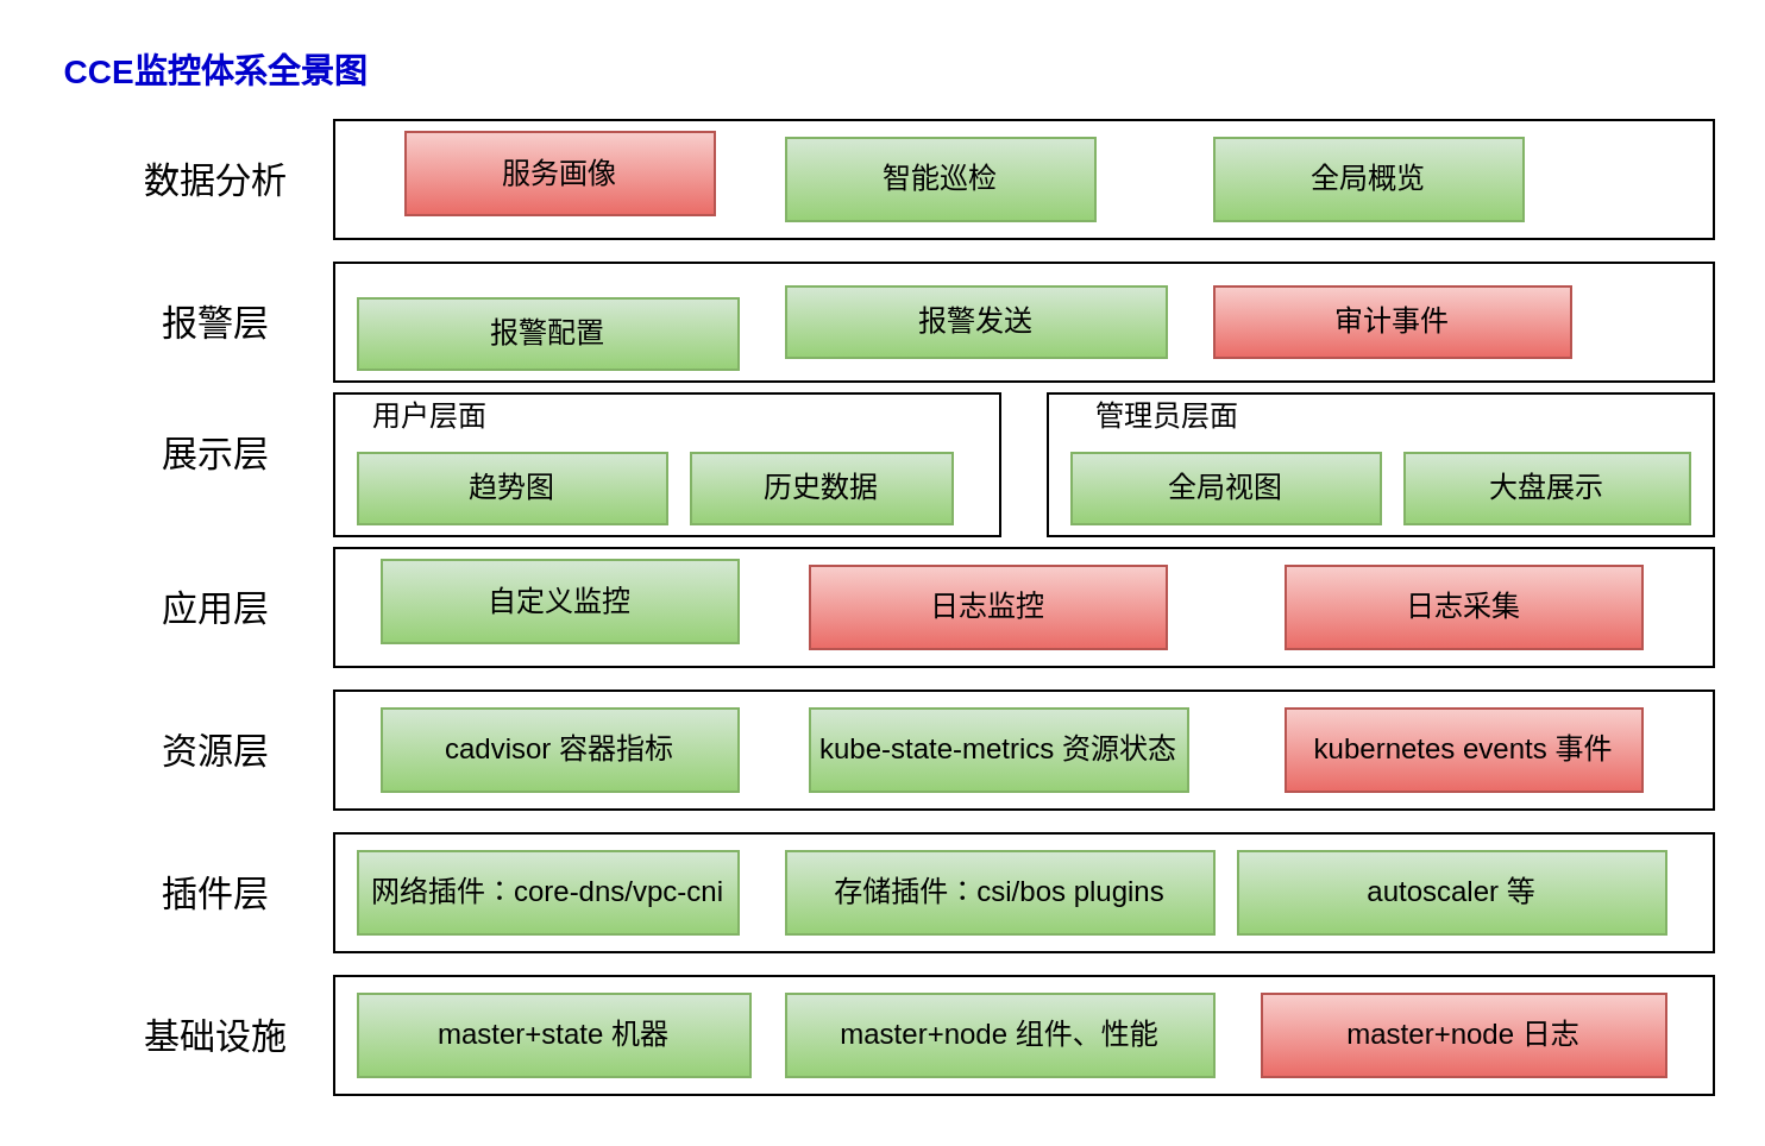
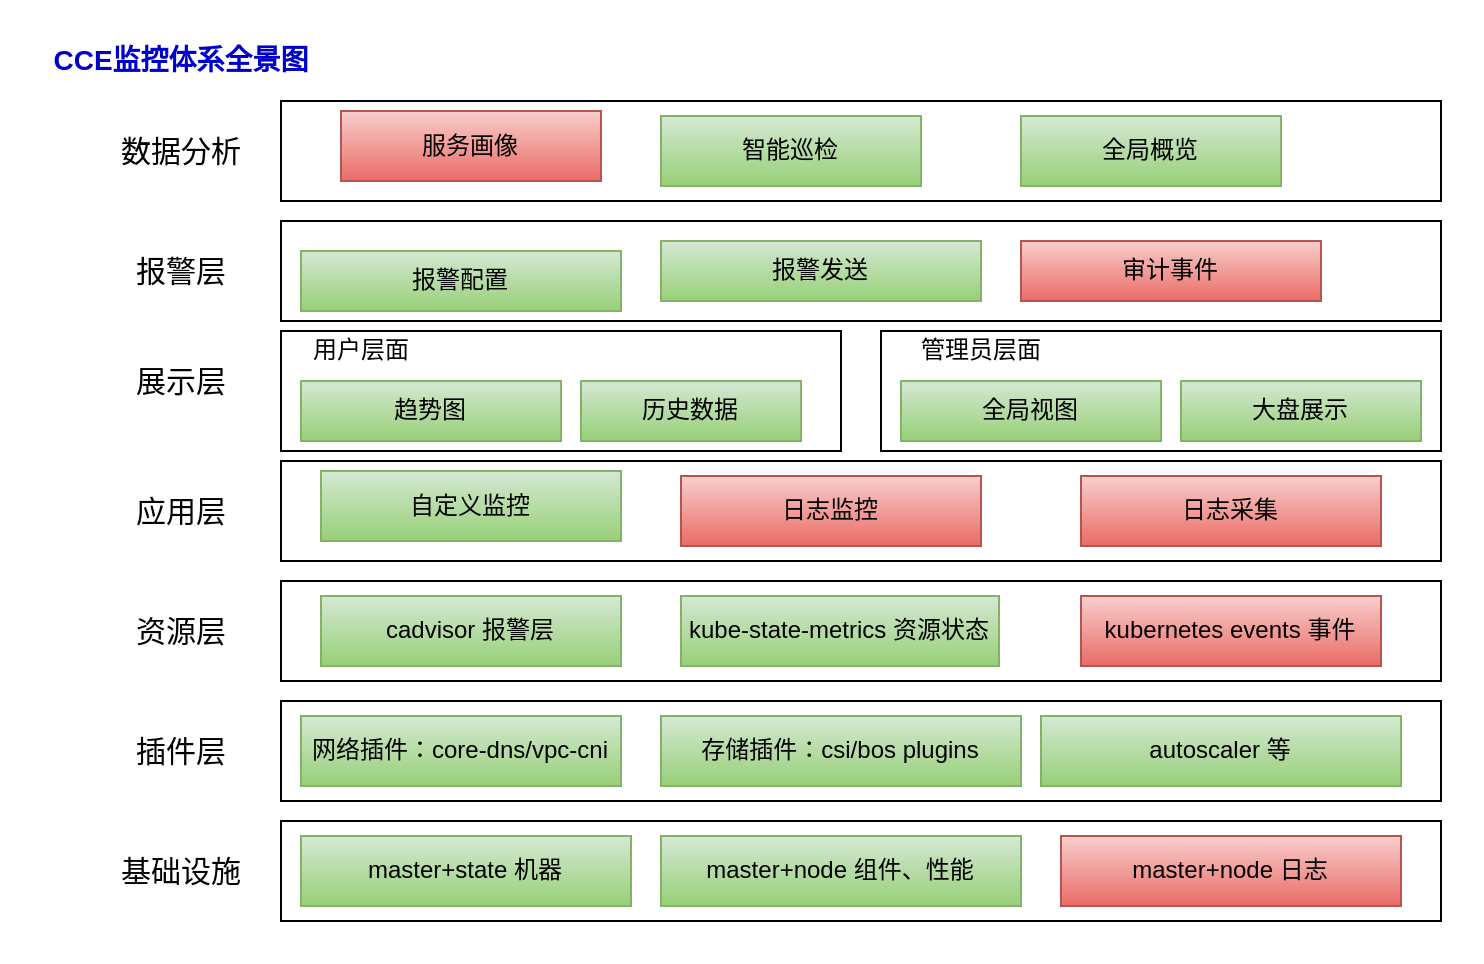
  <mxCell id="0" />
  <mxCell id="1" parent="0" />
  <mxCell id="2" value="" style="rounded=0;whiteSpace=wrap;html=1;" vertex="1" parent="1"><mxGeometry x="140" y="110" width="580" height="50" as="geometry" /></mxCell>
  <mxCell id="3" value="" style="rounded=0;whiteSpace=wrap;html=1;" vertex="1" parent="1"><mxGeometry x="140" y="165" width="280" height="60" as="geometry" /></mxCell>
  <mxCell id="4" value="" style="rounded=0;whiteSpace=wrap;html=1;" vertex="1" parent="1"><mxGeometry x="140" y="290" width="580" height="50" as="geometry" /></mxCell>
  <mxCell id="5" value="" style="rounded=0;whiteSpace=wrap;html=1;" vertex="1" parent="1"><mxGeometry x="140" y="350" width="580" height="50" as="geometry" /></mxCell>
  <mxCell id="6" value="" style="rounded=0;whiteSpace=wrap;html=1;" vertex="1" parent="1"><mxGeometry x="140" y="410" width="580" height="50" as="geometry" /></mxCell>
  <mxCell id="7" value="" style="rounded=0;whiteSpace=wrap;html=1;" vertex="1" parent="1"><mxGeometry x="140" y="230" width="580" height="50" as="geometry" /></mxCell>
  <mxCell id="8" value="" style="rounded=0;whiteSpace=wrap;html=1;" vertex="1" parent="1"><mxGeometry x="140" y="50" width="580" height="50" as="geometry" /></mxCell>
  <mxCell id="9" value="服务画像" style="rounded=0;whiteSpace=wrap;html=1;fillColor=#f8cecc;strokeColor=#b85450;gradientColor=#ea6b66;" vertex="1" parent="1"><mxGeometry x="170" y="55" width="130" height="35" as="geometry" /></mxCell>
  <mxCell id="10" value="智能巡检" style="rounded=0;whiteSpace=wrap;html=1;gradientColor=#97d077;fillColor=#d5e8d4;strokeColor=#82b366;" vertex="1" parent="1"><mxGeometry x="330" y="57.5" width="130" height="35" as="geometry" /></mxCell>
  <mxCell id="11" value="报警配置" style="rounded=0;whiteSpace=wrap;html=1;gradientColor=#97d077;fillColor=#d5e8d4;strokeColor=#82b366;" vertex="1" parent="1"><mxGeometry x="150" y="125" width="160" height="30" as="geometry" /></mxCell>
  <mxCell id="12" value="报警发送" style="rounded=0;whiteSpace=wrap;html=1;gradientColor=#97d077;fillColor=#d5e8d4;strokeColor=#82b366;" vertex="1" parent="1"><mxGeometry x="330" y="120" width="160" height="30" as="geometry" /></mxCell>
  <mxCell id="13" value="审计事件" style="rounded=0;whiteSpace=wrap;html=1;gradientColor=#ea6b66;fillColor=#f8cecc;strokeColor=#b85450;" vertex="1" parent="1"><mxGeometry x="510" y="120" width="150" height="30" as="geometry" /></mxCell>
  <mxCell id="14" value="" style="rounded=0;whiteSpace=wrap;html=1;" vertex="1" parent="1"><mxGeometry x="440" y="165" width="280" height="60" as="geometry" /></mxCell>
  <mxCell id="15" value="趋势图" style="rounded=0;whiteSpace=wrap;html=1;gradientColor=#97d077;fillColor=#d5e8d4;strokeColor=#82b366;" vertex="1" parent="1"><mxGeometry x="150" y="190" width="130" height="30" as="geometry" /></mxCell>
  <mxCell id="16" value="历史数据" style="rounded=0;whiteSpace=wrap;html=1;gradientColor=#97d077;fillColor=#d5e8d4;strokeColor=#82b366;" vertex="1" parent="1"><mxGeometry x="290" y="190" width="110" height="30" as="geometry" /></mxCell>
  <mxCell id="17" value="全局视图" style="rounded=0;whiteSpace=wrap;html=1;gradientColor=#97d077;fillColor=#d5e8d4;strokeColor=#82b366;" vertex="1" parent="1"><mxGeometry x="450" y="190" width="130" height="30" as="geometry" /></mxCell>
  <mxCell id="18" value="大盘展示" style="rounded=0;whiteSpace=wrap;html=1;gradientColor=#97d077;fillColor=#d5e8d4;strokeColor=#82b366;" vertex="1" parent="1"><mxGeometry x="590" y="190" width="120" height="30" as="geometry" /></mxCell>
  <mxCell id="19" value="用户层面" style="text;html=1;align=center;verticalAlign=middle;resizable=0;points=[];autosize=1;" vertex="1" parent="1"><mxGeometry x="150" y="165" width="60" height="20" as="geometry" /></mxCell>
  <mxCell id="20" value="管理员层面" style="text;html=1;align=center;verticalAlign=middle;resizable=0;points=[];autosize=1;" vertex="1" parent="1"><mxGeometry x="450" y="165" width="80" height="20" as="geometry" /></mxCell>
  <mxCell id="21" value="自定义监控" style="rounded=0;whiteSpace=wrap;html=1;gradientColor=#97d077;fillColor=#d5e8d4;strokeColor=#82b366;" vertex="1" parent="1"><mxGeometry x="160" y="235" width="150" height="35" as="geometry" /></mxCell>
  <mxCell id="22" value="日志采集" style="rounded=0;whiteSpace=wrap;html=1;gradientColor=#ea6b66;fillColor=#f8cecc;strokeColor=#b85450;" vertex="1" parent="1"><mxGeometry x="540" y="237.5" width="150" height="35" as="geometry" /></mxCell>
  <mxCell id="23" value="日志监控" style="rounded=0;whiteSpace=wrap;html=1;gradientColor=#ea6b66;fillColor=#f8cecc;strokeColor=#b85450;" vertex="1" parent="1"><mxGeometry x="340" y="237.5" width="150" height="35" as="geometry" /></mxCell>
- <mxCell id="24" value="cadvisor 容器指标" style="rounded=0;whiteSpace=wrap;html=1;gradientColor=#97d077;fillColor=#d5e8d4;strokeColor=#82b366;" vertex="1" parent="1"><mxGeometry x="160" y="297.5" width="150" height="35" as="geometry" /></mxCell>
+ <mxCell id="24" value="cadvisor 报警层" style="rounded=0;whiteSpace=wrap;html=1;gradientColor=#97d077;fillColor=#d5e8d4;strokeColor=#82b366;" vertex="1" parent="1"><mxGeometry x="160" y="297.5" width="150" height="35" as="geometry" /></mxCell>
  <mxCell id="25" value="kubernetes events 事件" style="rounded=0;whiteSpace=wrap;html=1;gradientColor=#ea6b66;fillColor=#f8cecc;strokeColor=#b85450;" vertex="1" parent="1"><mxGeometry x="540" y="297.5" width="150" height="35" as="geometry" /></mxCell>
  <mxCell id="26" value="kube-state-metrics 资源状态" style="rounded=0;whiteSpace=wrap;html=1;gradientColor=#97d077;fillColor=#d5e8d4;strokeColor=#82b366;" vertex="1" parent="1"><mxGeometry x="340" y="297.5" width="159" height="35" as="geometry" /></mxCell>
  <mxCell id="27" value="网络插件：core-dns/vpc-cni" style="rounded=0;whiteSpace=wrap;html=1;gradientColor=#97d077;fillColor=#d5e8d4;strokeColor=#82b366;" vertex="1" parent="1"><mxGeometry x="150" y="357.5" width="160" height="35" as="geometry" /></mxCell>
  <mxCell id="28" value="存储插件：csi/bos plugins" style="rounded=0;whiteSpace=wrap;html=1;gradientColor=#97d077;fillColor=#d5e8d4;strokeColor=#82b366;" vertex="1" parent="1"><mxGeometry x="330" y="357.5" width="180" height="35" as="geometry" /></mxCell>
  <mxCell id="29" value="autoscaler 等" style="rounded=0;whiteSpace=wrap;html=1;gradientColor=#97d077;fillColor=#d5e8d4;strokeColor=#82b366;" vertex="1" parent="1"><mxGeometry x="520" y="357.5" width="180" height="35" as="geometry" /></mxCell>
  <mxCell id="30" value="master+state 机器" style="rounded=0;whiteSpace=wrap;html=1;gradientColor=#97d077;fillColor=#d5e8d4;strokeColor=#82b366;" vertex="1" parent="1"><mxGeometry x="150" y="417.5" width="165" height="35" as="geometry" /></mxCell>
  <mxCell id="31" value="master+node 组件、性能" style="rounded=0;whiteSpace=wrap;html=1;gradientColor=#97d077;fillColor=#d5e8d4;strokeColor=#82b366;" vertex="1" parent="1"><mxGeometry x="330" y="417.5" width="180" height="35" as="geometry" /></mxCell>
  <mxCell id="32" value="master+node 日志" style="rounded=0;whiteSpace=wrap;html=1;gradientColor=#ea6b66;fillColor=#f8cecc;strokeColor=#b85450;" vertex="1" parent="1"><mxGeometry x="530" y="417.5" width="170" height="35" as="geometry" /></mxCell>
  <mxCell id="33" value="全局概览" style="rounded=0;whiteSpace=wrap;html=1;gradientColor=#97d077;fillColor=#d5e8d4;strokeColor=#82b366;" vertex="1" parent="1"><mxGeometry x="510" y="57.5" width="130" height="35" as="geometry" /></mxCell>
  <mxCell id="34" value="&lt;font style=&quot;font-size: 14px&quot; color=&quot;#0000cc&quot;&gt;&lt;b&gt;CCE监控体系全景图&lt;/b&gt;&lt;/font&gt;" style="text;html=1;align=center;verticalAlign=middle;resizable=0;points=[];autosize=1;" vertex="1" parent="1"><mxGeometry x="20" y="20" width="140" height="20" as="geometry" /></mxCell>
  <mxCell id="35" value="&lt;font style=&quot;font-size: 15px&quot;&gt;数据分析&lt;/font&gt;" style="text;html=1;align=center;verticalAlign=middle;resizable=0;points=[];autosize=1;" vertex="1" parent="1"><mxGeometry x="50" y="65" width="80" height="20" as="geometry" /></mxCell>
  <mxCell id="36" value="&lt;font style=&quot;font-size: 15px&quot;&gt;报警层&lt;/font&gt;" style="text;html=1;align=center;verticalAlign=middle;resizable=0;points=[];autosize=1;" vertex="1" parent="1"><mxGeometry x="60" y="125" width="60" height="20" as="geometry" /></mxCell>
  <mxCell id="37" value="&lt;font style=&quot;font-size: 15px&quot;&gt;展示层&lt;/font&gt;" style="text;html=1;align=center;verticalAlign=middle;resizable=0;points=[];autosize=1;" vertex="1" parent="1"><mxGeometry x="60" y="180" width="60" height="20" as="geometry" /></mxCell>
  <mxCell id="38" value="&lt;span style=&quot;font-size: 15px&quot;&gt;应用层&lt;/span&gt;" style="text;html=1;align=center;verticalAlign=middle;resizable=0;points=[];autosize=1;" vertex="1" parent="1"><mxGeometry x="60" y="245" width="60" height="20" as="geometry" /></mxCell>
  <mxCell id="39" value="&lt;font style=&quot;font-size: 15px&quot;&gt;资源层&lt;/font&gt;" style="text;html=1;align=center;verticalAlign=middle;resizable=0;points=[];autosize=1;" vertex="1" parent="1"><mxGeometry x="60" y="305" width="60" height="20" as="geometry" /></mxCell>
  <mxCell id="40" value="&lt;font style=&quot;font-size: 15px&quot;&gt;插件层&lt;/font&gt;" style="text;html=1;align=center;verticalAlign=middle;resizable=0;points=[];autosize=1;" vertex="1" parent="1"><mxGeometry x="60" y="365" width="60" height="20" as="geometry" /></mxCell>
  <mxCell id="41" value="&lt;font style=&quot;font-size: 15px&quot;&gt;基础设施&lt;/font&gt;" style="text;html=1;align=center;verticalAlign=middle;resizable=0;points=[];autosize=1;" vertex="1" parent="1"><mxGeometry x="50" y="425" width="80" height="20" as="geometry" /></mxCell>
